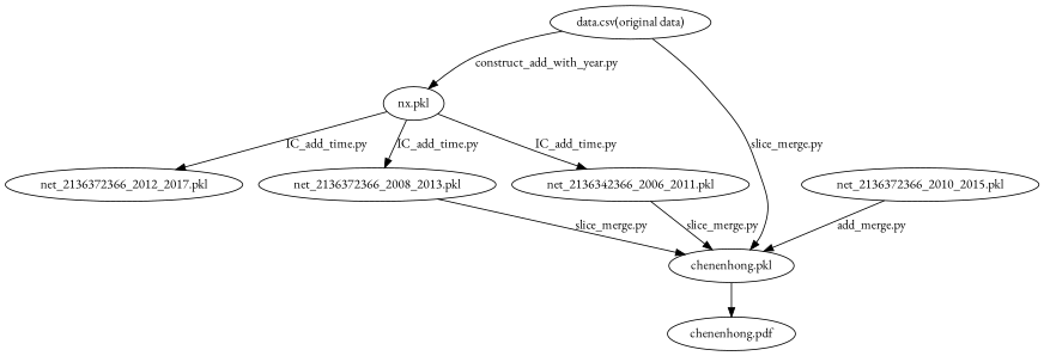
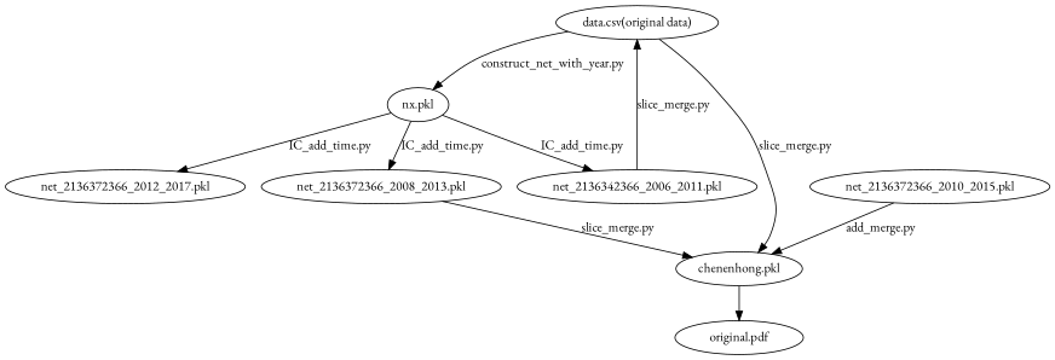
  digraph {
    fontname="EB Garamond"
    node [fontname="EB Garamond"]
    edge [fontname="EB Garamond"]
    "data.csv(original data)"
    "nx.pkl"
    "chenenhong.pkl"
    n4 [label="net_2136342366_2006_2011.pkl"]
    "net_2136372366_2008_2013.pkl"
    "net_2136372366_2012_2017.pkl"
    "net_2136372366_2010_2015.pkl"
-   "chenenhong.pdf"
-   "data.csv(original data)" -> "nx.pkl" [label="construct_add_with_year.py"]
+   "chenenhong.pdf" [label="original.pdf"]
+   "data.csv(original data)" -> "nx.pkl" [label="construct_net_with_year.py"]
    "data.csv(original data)" -> "chenenhong.pkl" [label="slice_merge.py"]
    "nx.pkl" -> n4 [label="IC_add_time.py"]
    "nx.pkl" -> "net_2136372366_2008_2013.pkl" [label="IC_add_time.py"]
    "nx.pkl" -> "net_2136372366_2012_2017.pkl" [label="IC_add_time.py"]
    "chenenhong.pkl" -> "chenenhong.pdf"
-   n4 -> "chenenhong.pkl" [label="slice_merge.py"]
+   n4 -> "data.csv(original data)" [label="slice_merge.py"]
    "net_2136372366_2008_2013.pkl" -> "chenenhong.pkl" [label="slice_merge.py"]
    "net_2136372366_2010_2015.pkl" -> "chenenhong.pkl" [label="add_merge.py"]
  }
